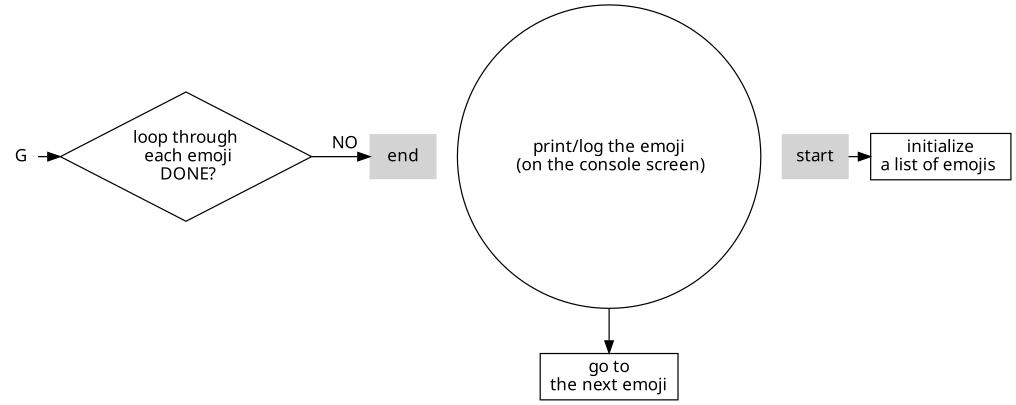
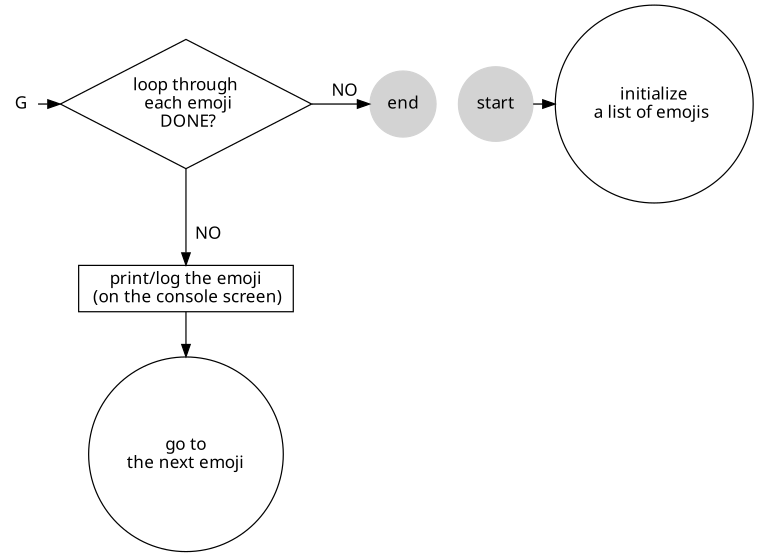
  digraph {
    node [fontname="Hershey-Noailles-help-me" shape=box]
    edge [fontname="Hershey-Noailles-help-me"]
    n1 [label="loop through\n each emoji\n DONE?" shape=diamond]
-   n2 [color=lightgrey label=end style=filled]
-   n3 [label="print/log the emoji\n (on the console screen)" shape=circle]
-   n4 [color=lightgrey label=start style=filled]
-   n5 [label="initialize\na list of emojis "]
+   n2 [color=lightgrey label=end shape=circle style=filled]
+   n3 [label="print/log the emoji\n (on the console screen)"]
+   n4 [color=lightgrey label=start shape=circle style=filled]
+   n5 [label="initialize\na list of emojis " shape=circle]
    G [fixedsize=false height=0 shape=none width=0]
-   n7 [label="go to\nthe next emoji"]
+   n7 [label="go to\nthe next emoji" shape=circle]
    subgraph sub_1 {
      rank=same
      n1
      n2
    }
    n1 -> n2 [label="  NO"]
+   n1 -> n3 [label="  NO" minlen=1]
    n3 -> n7
    n4 -> n5 [minlen=0.5]
    G -> n1 [minlen=0.5]
  }
